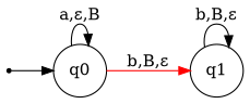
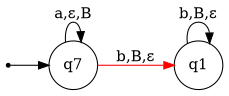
  digraph {
    rankdir=LR
    node [shape=circle]
    init [shape=point]
-   q0
+   q0 [label=q7]
    q1
    init -> q0
    q0 -> q0 [label="a,ε,B"]
    q0 -> q1 [color=red label="b,B,ε"]
    q1 -> q1 [label="b,B,ε"]
  }
